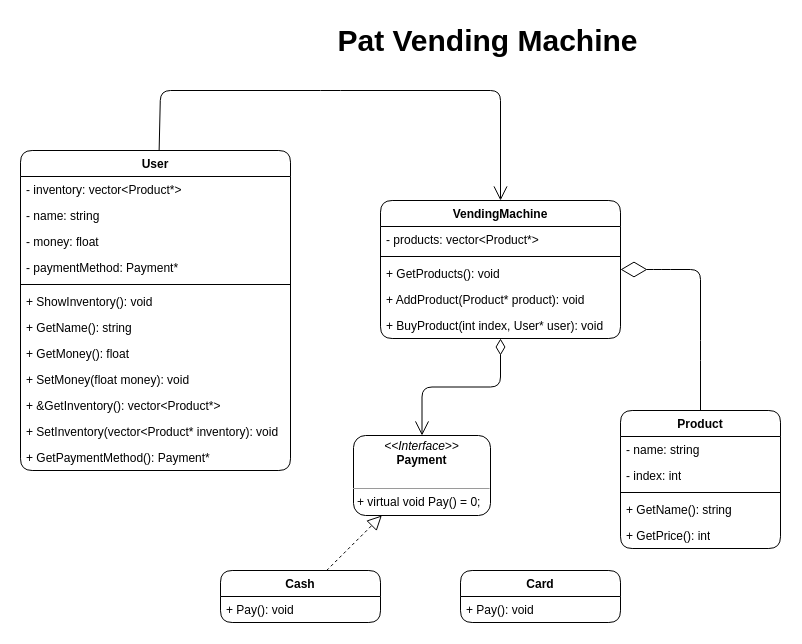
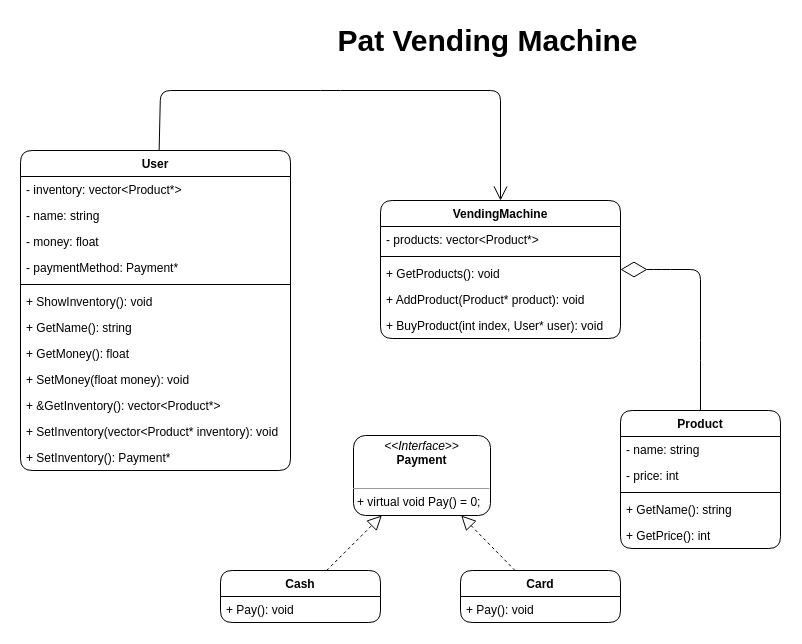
  <mxCell id="0" />
  <mxCell id="1" parent="0" />
  <mxCell id="2" value="User" style="swimlane;fontStyle=1;align=center;verticalAlign=top;childLayout=stackLayout;horizontal=1;startSize=26;horizontalStack=0;resizeParent=1;resizeParentMax=0;resizeLast=0;collapsible=1;marginBottom=0;whiteSpace=wrap;html=1;labelBackgroundColor=none;rounded=1;" parent="1" vertex="1"><mxGeometry x="20" y="150" width="270" height="320" as="geometry" /></mxCell>
  <mxCell id="3" value="- inventory: vector&amp;lt;Product*&amp;gt;" style="text;strokeColor=none;fillColor=none;align=left;verticalAlign=top;spacingLeft=4;spacingRight=4;overflow=hidden;rotatable=0;points=[[0,0.5],[1,0.5]];portConstraint=eastwest;whiteSpace=wrap;html=1;labelBackgroundColor=none;rounded=1;" parent="2" vertex="1"><mxGeometry y="26" width="270" height="26" as="geometry" /></mxCell>
  <mxCell id="4" value="- name: string" style="text;strokeColor=none;fillColor=none;align=left;verticalAlign=top;spacingLeft=4;spacingRight=4;overflow=hidden;rotatable=0;points=[[0,0.5],[1,0.5]];portConstraint=eastwest;whiteSpace=wrap;html=1;labelBackgroundColor=none;rounded=1;" parent="2" vertex="1"><mxGeometry y="52" width="270" height="26" as="geometry" /></mxCell>
  <mxCell id="5" value="- money: float" style="text;strokeColor=none;fillColor=none;align=left;verticalAlign=top;spacingLeft=4;spacingRight=4;overflow=hidden;rotatable=0;points=[[0,0.5],[1,0.5]];portConstraint=eastwest;whiteSpace=wrap;html=1;labelBackgroundColor=none;rounded=1;" parent="2" vertex="1"><mxGeometry y="78" width="270" height="26" as="geometry" /></mxCell>
  <mxCell id="6" value="- paymentMethod: Payment*" style="text;strokeColor=none;fillColor=none;align=left;verticalAlign=top;spacingLeft=4;spacingRight=4;overflow=hidden;rotatable=0;points=[[0,0.5],[1,0.5]];portConstraint=eastwest;whiteSpace=wrap;html=1;labelBackgroundColor=none;rounded=1;" vertex="1" parent="2"><mxGeometry y="104" width="270" height="26" as="geometry" /></mxCell>
  <mxCell id="7" value="" style="line;strokeWidth=1;fillColor=none;align=left;verticalAlign=middle;spacingTop=-1;spacingLeft=3;spacingRight=3;rotatable=0;labelPosition=right;points=[];portConstraint=eastwest;labelBackgroundColor=none;rounded=1;" parent="2" vertex="1"><mxGeometry y="130" width="270" height="8" as="geometry" /></mxCell>
  <mxCell id="8" value="+ ShowInventory(): void" style="text;strokeColor=none;fillColor=none;align=left;verticalAlign=top;spacingLeft=4;spacingRight=4;overflow=hidden;rotatable=0;points=[[0,0.5],[1,0.5]];portConstraint=eastwest;whiteSpace=wrap;html=1;labelBackgroundColor=none;rounded=1;" parent="2" vertex="1"><mxGeometry y="138" width="270" height="26" as="geometry" /></mxCell>
  <mxCell id="9" value="+ GetName(): string" style="text;strokeColor=none;fillColor=none;align=left;verticalAlign=top;spacingLeft=4;spacingRight=4;overflow=hidden;rotatable=0;points=[[0,0.5],[1,0.5]];portConstraint=eastwest;whiteSpace=wrap;html=1;labelBackgroundColor=none;rounded=1;" parent="2" vertex="1"><mxGeometry y="164" width="270" height="26" as="geometry" /></mxCell>
  <mxCell id="10" value="+ GetMoney(): float" style="text;strokeColor=none;fillColor=none;align=left;verticalAlign=top;spacingLeft=4;spacingRight=4;overflow=hidden;rotatable=0;points=[[0,0.5],[1,0.5]];portConstraint=eastwest;whiteSpace=wrap;html=1;labelBackgroundColor=none;rounded=1;" parent="2" vertex="1"><mxGeometry y="190" width="270" height="26" as="geometry" /></mxCell>
  <mxCell id="11" value="+ SetMoney(float money): void" style="text;strokeColor=none;fillColor=none;align=left;verticalAlign=top;spacingLeft=4;spacingRight=4;overflow=hidden;rotatable=0;points=[[0,0.5],[1,0.5]];portConstraint=eastwest;whiteSpace=wrap;html=1;labelBackgroundColor=none;rounded=1;" vertex="1" parent="2"><mxGeometry y="216" width="270" height="26" as="geometry" /></mxCell>
  <mxCell id="12" value="+ &amp;amp;GetInventory(): vector&amp;lt;Product*&amp;gt;" style="text;strokeColor=none;fillColor=none;align=left;verticalAlign=top;spacingLeft=4;spacingRight=4;overflow=hidden;rotatable=0;points=[[0,0.5],[1,0.5]];portConstraint=eastwest;whiteSpace=wrap;html=1;labelBackgroundColor=none;rounded=1;" vertex="1" parent="2"><mxGeometry y="242" width="270" height="26" as="geometry" /></mxCell>
  <mxCell id="13" value="+ SetInventory(vector&amp;lt;Product* inventory): void" style="text;strokeColor=none;fillColor=none;align=left;verticalAlign=top;spacingLeft=4;spacingRight=4;overflow=hidden;rotatable=0;points=[[0,0.5],[1,0.5]];portConstraint=eastwest;whiteSpace=wrap;html=1;labelBackgroundColor=none;rounded=1;" vertex="1" parent="2"><mxGeometry y="268" width="270" height="26" as="geometry" /></mxCell>
- <mxCell id="14" value="+ GetPaymentMethod(): Payment*" style="text;strokeColor=none;fillColor=none;align=left;verticalAlign=top;spacingLeft=4;spacingRight=4;overflow=hidden;rotatable=0;points=[[0,0.5],[1,0.5]];portConstraint=eastwest;whiteSpace=wrap;html=1;labelBackgroundColor=none;rounded=1;" vertex="1" parent="2"><mxGeometry y="294" width="270" height="26" as="geometry" /></mxCell>
+ <mxCell id="14" value="+ SetInventory(): Payment*" style="text;strokeColor=none;fillColor=none;align=left;verticalAlign=top;spacingLeft=4;spacingRight=4;overflow=hidden;rotatable=0;points=[[0,0.5],[1,0.5]];portConstraint=eastwest;whiteSpace=wrap;html=1;labelBackgroundColor=none;rounded=1;" vertex="1" parent="2"><mxGeometry y="294" width="270" height="26" as="geometry" /></mxCell>
  <mxCell id="15" value="VendingMachine" style="swimlane;fontStyle=1;align=center;verticalAlign=top;childLayout=stackLayout;horizontal=1;startSize=26;horizontalStack=0;resizeParent=1;resizeParentMax=0;resizeLast=0;collapsible=1;marginBottom=0;whiteSpace=wrap;html=1;labelBackgroundColor=none;rounded=1;" parent="1" vertex="1"><mxGeometry x="380" y="200" width="240" height="138" as="geometry" /></mxCell>
  <mxCell id="16" value="- products: vector&amp;lt;Product*&amp;gt;" style="text;strokeColor=none;fillColor=none;align=left;verticalAlign=top;spacingLeft=4;spacingRight=4;overflow=hidden;rotatable=0;points=[[0,0.5],[1,0.5]];portConstraint=eastwest;whiteSpace=wrap;html=1;labelBackgroundColor=none;rounded=1;" parent="15" vertex="1"><mxGeometry y="26" width="240" height="26" as="geometry" /></mxCell>
  <mxCell id="17" value="" style="line;strokeWidth=1;fillColor=none;align=left;verticalAlign=middle;spacingTop=-1;spacingLeft=3;spacingRight=3;rotatable=0;labelPosition=right;points=[];portConstraint=eastwest;labelBackgroundColor=none;rounded=1;" parent="15" vertex="1"><mxGeometry y="52" width="240" height="8" as="geometry" /></mxCell>
  <mxCell id="18" value="+ GetProducts(): void" style="text;strokeColor=none;fillColor=none;align=left;verticalAlign=top;spacingLeft=4;spacingRight=4;overflow=hidden;rotatable=0;points=[[0,0.5],[1,0.5]];portConstraint=eastwest;whiteSpace=wrap;html=1;labelBackgroundColor=none;rounded=1;" parent="15" vertex="1"><mxGeometry y="60" width="240" height="26" as="geometry" /></mxCell>
  <mxCell id="19" value="+ AddProduct(Product* product): void" style="text;strokeColor=none;fillColor=none;align=left;verticalAlign=top;spacingLeft=4;spacingRight=4;overflow=hidden;rotatable=0;points=[[0,0.5],[1,0.5]];portConstraint=eastwest;whiteSpace=wrap;html=1;labelBackgroundColor=none;rounded=1;" parent="15" vertex="1"><mxGeometry y="86" width="240" height="26" as="geometry" /></mxCell>
  <mxCell id="20" value="+ BuyProduct(int index, User* user): void" style="text;strokeColor=none;fillColor=none;align=left;verticalAlign=top;spacingLeft=4;spacingRight=4;overflow=hidden;rotatable=0;points=[[0,0.5],[1,0.5]];portConstraint=eastwest;whiteSpace=wrap;html=1;labelBackgroundColor=none;rounded=1;" parent="15" vertex="1"><mxGeometry y="112" width="240" height="26" as="geometry" /></mxCell>
  <mxCell id="21" value="Cash" style="swimlane;fontStyle=1;align=center;verticalAlign=top;childLayout=stackLayout;horizontal=1;startSize=26;horizontalStack=0;resizeParent=1;resizeParentMax=0;resizeLast=0;collapsible=1;marginBottom=0;whiteSpace=wrap;html=1;labelBackgroundColor=none;rounded=1;" parent="1" vertex="1"><mxGeometry x="220" y="570" width="160" height="52" as="geometry" /></mxCell>
  <mxCell id="22" value="+ Pay(): void" style="text;strokeColor=none;fillColor=none;align=left;verticalAlign=top;spacingLeft=4;spacingRight=4;overflow=hidden;rotatable=0;points=[[0,0.5],[1,0.5]];portConstraint=eastwest;whiteSpace=wrap;html=1;labelBackgroundColor=none;rounded=1;" parent="21" vertex="1"><mxGeometry y="26" width="160" height="26" as="geometry" /></mxCell>
  <mxCell id="23" value="&lt;p style=&quot;margin:0px;margin-top:4px;text-align:center;&quot;&gt;&lt;i&gt;&amp;lt;&amp;lt;Interface&amp;gt;&amp;gt;&lt;/i&gt;&lt;br&gt;&lt;b&gt;Payment&lt;/b&gt;&lt;/p&gt;&lt;p style=&quot;margin:0px;margin-left:4px;&quot;&gt;&lt;br&gt;&lt;/p&gt;&lt;hr size=&quot;1&quot;&gt;&lt;p style=&quot;margin:0px;margin-left:4px;&quot;&gt;+ virtual void Pay() = 0;&lt;br&gt;&lt;/p&gt;" style="verticalAlign=top;align=left;overflow=fill;fontSize=12;fontFamily=Helvetica;html=1;whiteSpace=wrap;labelBackgroundColor=none;rounded=1;" parent="1" vertex="1"><mxGeometry x="353" y="435" width="137" height="80" as="geometry" /></mxCell>
  <mxCell id="24" value="" style="ellipse;whiteSpace=wrap;html=1;align=center;aspect=fixed;fillColor=none;strokeColor=none;resizable=0;perimeter=centerPerimeter;rotatable=0;allowArrows=0;points=[];outlineConnect=1;labelBackgroundColor=none;rounded=1;" parent="1" vertex="1"><mxGeometry x="690" y="300" width="10" height="10" as="geometry" /></mxCell>
  <mxCell id="25" value="" style="endArrow=diamondThin;endFill=0;endSize=24;html=1;rounded=1;labelBackgroundColor=none;fontColor=default;" parent="1" source="31" target="15" edge="1"><mxGeometry width="160" relative="1" as="geometry"><mxPoint x="700" y="420" as="sourcePoint" /><mxPoint x="538" y="400" as="targetPoint" /><Array as="points"><mxPoint x="700" y="350" /><mxPoint x="700" y="269" /><mxPoint x="660" y="269" /></Array></mxGeometry></mxCell>
- <mxCell id="26" value="" style="endArrow=open;html=1;endSize=12;startArrow=diamondThin;startSize=14;startFill=0;edgeStyle=orthogonalEdgeStyle;align=left;verticalAlign=bottom;rounded=1;labelBackgroundColor=none;fontColor=default;" parent="1" source="15" target="23" edge="1"><mxGeometry x="-1" y="3" relative="1" as="geometry"><mxPoint x="550" y="460" as="sourcePoint" /><mxPoint x="538" y="400" as="targetPoint" /><Array as="points" /></mxGeometry></mxCell>
  <mxCell id="27" value="Card" style="swimlane;fontStyle=1;align=center;verticalAlign=top;childLayout=stackLayout;horizontal=1;startSize=26;horizontalStack=0;resizeParent=1;resizeParentMax=0;resizeLast=0;collapsible=1;marginBottom=0;whiteSpace=wrap;html=1;labelBackgroundColor=none;rounded=1;" parent="1" vertex="1"><mxGeometry x="460" y="570" width="160" height="52" as="geometry" /></mxCell>
  <mxCell id="28" value="+ Pay(): void" style="text;strokeColor=none;fillColor=none;align=left;verticalAlign=top;spacingLeft=4;spacingRight=4;overflow=hidden;rotatable=0;points=[[0,0.5],[1,0.5]];portConstraint=eastwest;whiteSpace=wrap;html=1;labelBackgroundColor=none;rounded=1;" parent="27" vertex="1"><mxGeometry y="26" width="160" height="26" as="geometry" /></mxCell>
+ <mxCell id="29" value="" style="endArrow=block;dashed=1;endFill=0;endSize=12;html=1;rounded=1;labelBackgroundColor=none;fontColor=default;" parent="1" source="27" target="23" edge="1"><mxGeometry width="160" relative="1" as="geometry"><mxPoint x="366" y="538" as="sourcePoint" /><mxPoint x="391" y="500" as="targetPoint" /></mxGeometry></mxCell>
  <mxCell id="30" value="" style="endArrow=block;dashed=1;endFill=0;endSize=12;html=1;rounded=1;labelBackgroundColor=none;fontColor=default;" parent="1" source="21" target="23" edge="1"><mxGeometry width="160" relative="1" as="geometry"><mxPoint x="309" y="610" as="sourcePoint" /><mxPoint x="710" y="353" as="targetPoint" /></mxGeometry></mxCell>
  <mxCell id="31" value="Product" style="swimlane;fontStyle=1;align=center;verticalAlign=top;childLayout=stackLayout;horizontal=1;startSize=26;horizontalStack=0;resizeParent=1;resizeParentMax=0;resizeLast=0;collapsible=1;marginBottom=0;whiteSpace=wrap;html=1;labelBackgroundColor=none;rounded=1;" parent="1" vertex="1"><mxGeometry x="620" y="410" width="160" height="138" as="geometry" /></mxCell>
  <mxCell id="32" value="- name: string" style="text;strokeColor=none;fillColor=none;align=left;verticalAlign=top;spacingLeft=4;spacingRight=4;overflow=hidden;rotatable=0;points=[[0,0.5],[1,0.5]];portConstraint=eastwest;whiteSpace=wrap;html=1;labelBackgroundColor=none;rounded=1;" parent="31" vertex="1"><mxGeometry y="26" width="160" height="26" as="geometry" /></mxCell>
- <mxCell id="33" value="- index: int" style="text;strokeColor=none;fillColor=none;align=left;verticalAlign=top;spacingLeft=4;spacingRight=4;overflow=hidden;rotatable=0;points=[[0,0.5],[1,0.5]];portConstraint=eastwest;whiteSpace=wrap;html=1;labelBackgroundColor=none;rounded=1;" parent="31" vertex="1"><mxGeometry y="52" width="160" height="26" as="geometry" /></mxCell>
+ <mxCell id="33" value="- price: int" style="text;strokeColor=none;fillColor=none;align=left;verticalAlign=top;spacingLeft=4;spacingRight=4;overflow=hidden;rotatable=0;points=[[0,0.5],[1,0.5]];portConstraint=eastwest;whiteSpace=wrap;html=1;labelBackgroundColor=none;rounded=1;" parent="31" vertex="1"><mxGeometry y="52" width="160" height="26" as="geometry" /></mxCell>
  <mxCell id="34" value="" style="line;strokeWidth=1;fillColor=none;align=left;verticalAlign=middle;spacingTop=-1;spacingLeft=3;spacingRight=3;rotatable=0;labelPosition=right;points=[];portConstraint=eastwest;labelBackgroundColor=none;rounded=1;" parent="31" vertex="1"><mxGeometry y="78" width="160" height="8" as="geometry" /></mxCell>
  <mxCell id="35" value="+ GetName(): string" style="text;strokeColor=none;fillColor=none;align=left;verticalAlign=top;spacingLeft=4;spacingRight=4;overflow=hidden;rotatable=0;points=[[0,0.5],[1,0.5]];portConstraint=eastwest;whiteSpace=wrap;html=1;labelBackgroundColor=none;rounded=1;" parent="31" vertex="1"><mxGeometry y="86" width="160" height="26" as="geometry" /></mxCell>
  <mxCell id="36" value="+ GetPrice(): int" style="text;strokeColor=none;fillColor=none;align=left;verticalAlign=top;spacingLeft=4;spacingRight=4;overflow=hidden;rotatable=0;points=[[0,0.5],[1,0.5]];portConstraint=eastwest;whiteSpace=wrap;html=1;labelBackgroundColor=none;rounded=1;" parent="31" vertex="1"><mxGeometry y="112" width="160" height="26" as="geometry" /></mxCell>
  <mxCell id="37" value="&lt;font style=&quot;font-size: 30px;&quot;&gt;Pat Vending Machine&lt;/font&gt;" style="text;align=center;fontStyle=1;verticalAlign=middle;spacingLeft=3;spacingRight=3;rotatable=0;points=[[0,0.5],[1,0.5]];portConstraint=eastwest;html=1;labelBackgroundColor=none;rounded=1;" vertex="1" parent="1"><mxGeometry x="318" y="20" width="337" height="40" as="geometry" /></mxCell>
  <mxCell id="38" value="" style="endArrow=open;endFill=1;endSize=12;html=1;rounded=1;labelBackgroundColor=none;fontColor=default;" edge="1" parent="1" source="2" target="15"><mxGeometry width="160" relative="1" as="geometry"><mxPoint x="460" y="440" as="sourcePoint" /><mxPoint x="620" y="440" as="targetPoint" /><Array as="points"><mxPoint x="160" y="90" /><mxPoint x="330" y="90" /><mxPoint x="500" y="90" /></Array></mxGeometry></mxCell>
